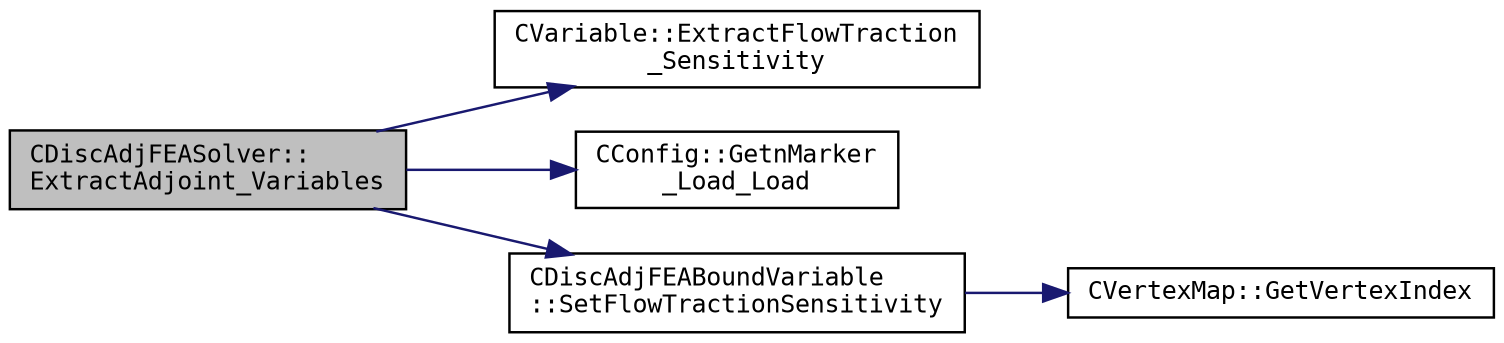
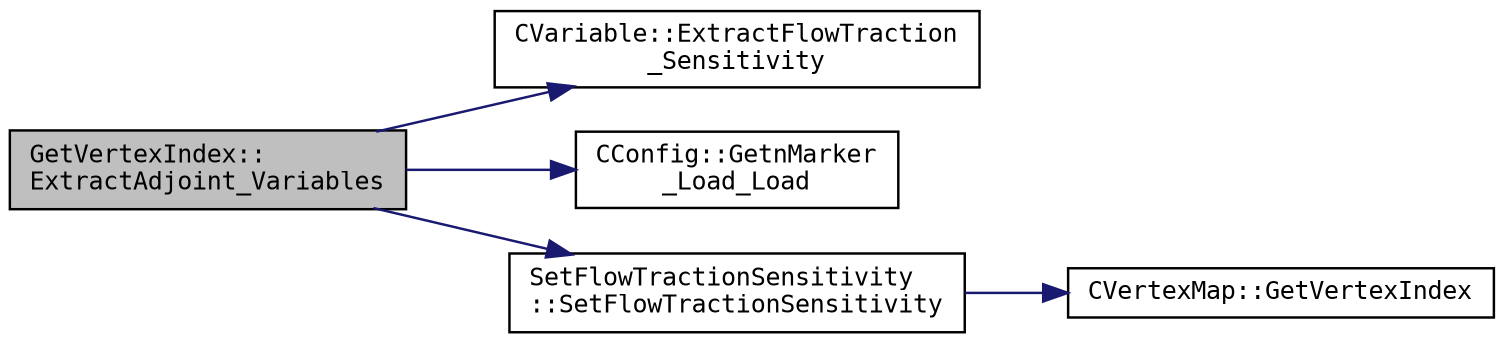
  digraph {
    fontname="DejaVu Sans Mono"
    rankdir=LR
    node [color=black fillcolor=white fontname="DejaVu Sans Mono" fontsize=10 shape=record style=filled]
    edge [color=midnightblue fontname="DejaVu Sans Mono" fontsize=10 labelfontname=Helvetica labelfontsize=10 style=solid]
-   n1 [fillcolor=grey75 fontcolor=black height=0.2 label="CDiscAdjFEASolver::\lExtractAdjoint_Variables" width=0.4]
+   n1 [fillcolor=grey75 fontcolor=black height=0.2 label="GetVertexIndex::\lExtractAdjoint_Variables" width=0.4]
    n2 [height=0.2 label="CVariable::ExtractFlowTraction\l_Sensitivity" width=0.4]
    n3 [height=0.2 label="CConfig::GetnMarker\l_Load_Load" width=0.4]
-   n4 [height=0.2 label="CDiscAdjFEABoundVariable\l::SetFlowTractionSensitivity" width=0.4]
+   n4 [height=0.2 label="SetFlowTractionSensitivity\l::SetFlowTractionSensitivity" width=0.4]
    n5 [height=0.2 label="CVertexMap::GetVertexIndex" width=0.4]
    n1 -> n2
    n1 -> n3
    n1 -> n4
    n4 -> n5
  }
